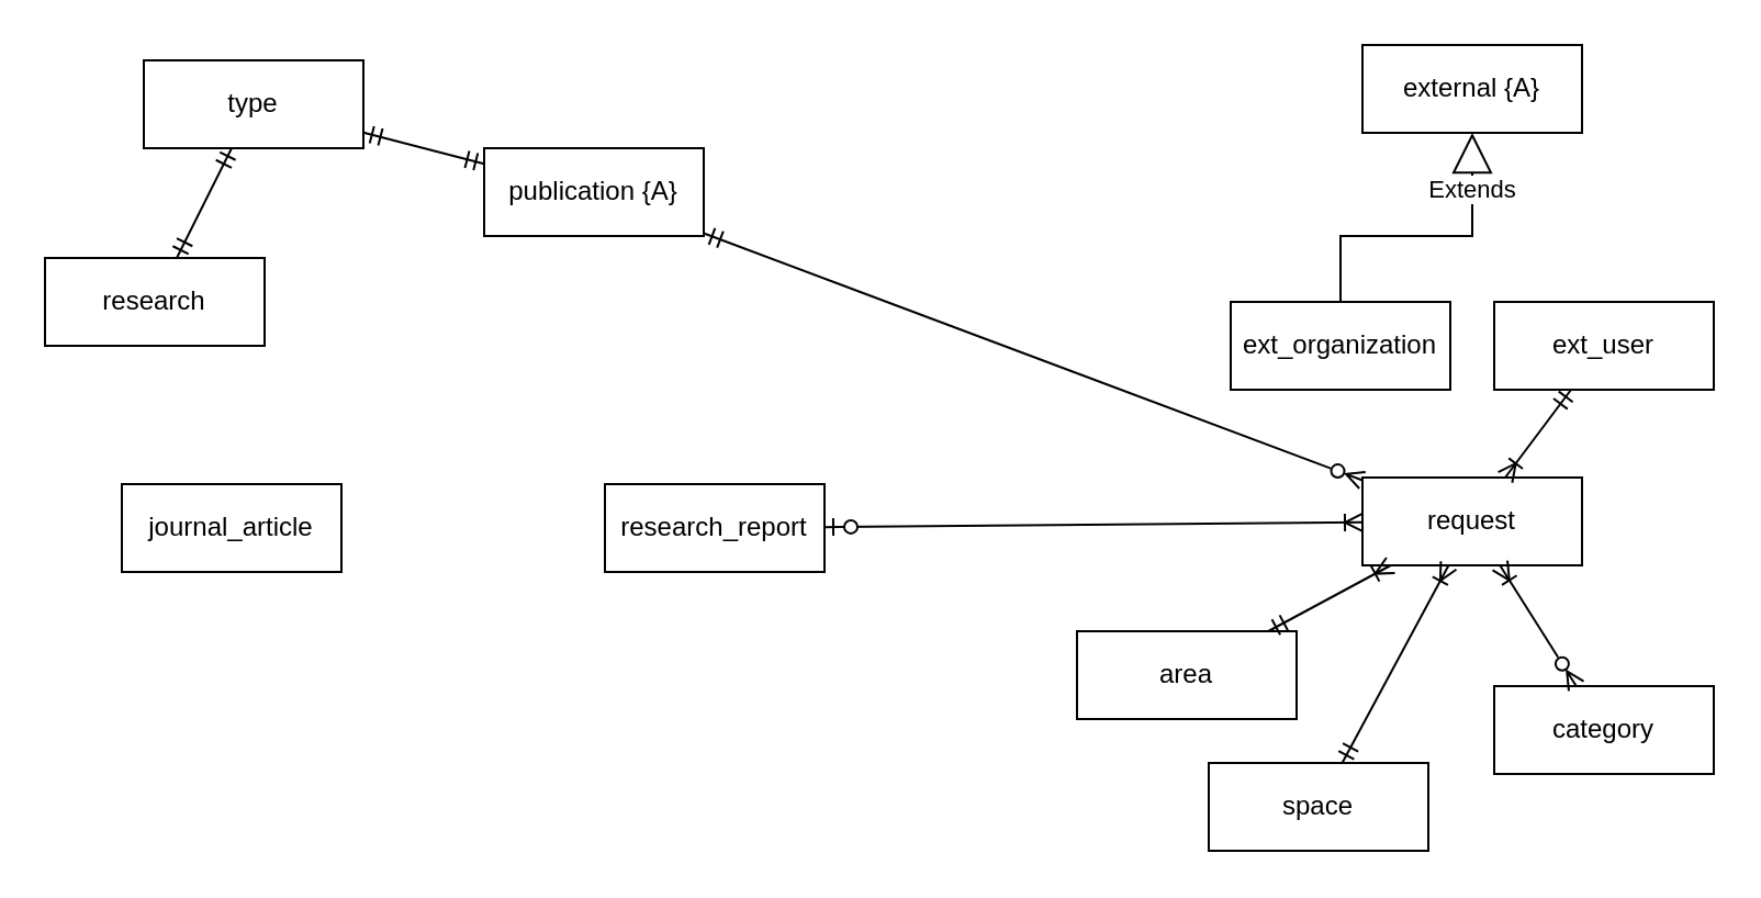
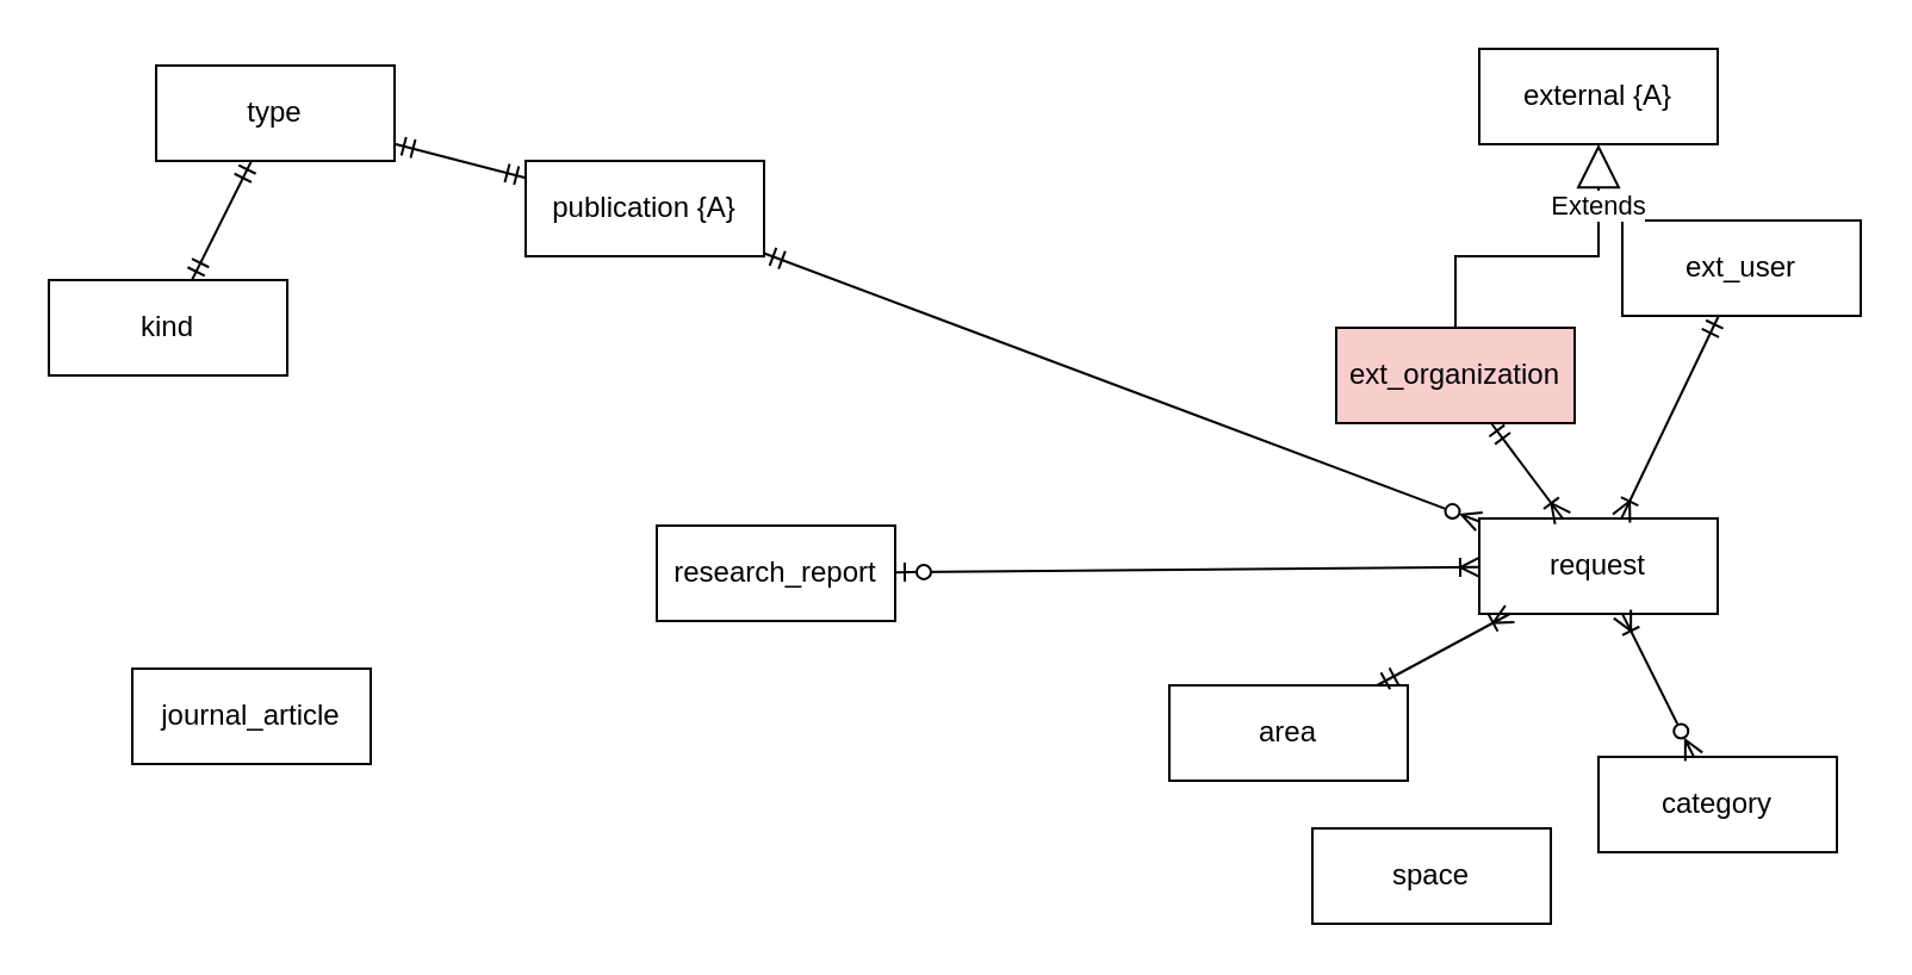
  <mxCell id="0" />
  <mxCell id="1" parent="0" />
  <mxCell id="2" value="publication {A}" style="whiteSpace=wrap;html=1;align=center;" parent="1" vertex="1"><mxGeometry x="220" y="67" width="100" height="40" as="geometry" /></mxCell>
  <mxCell id="3" value="request" style="whiteSpace=wrap;html=1;align=center;" parent="1" vertex="1"><mxGeometry x="620" y="217" width="100" height="40" as="geometry" /></mxCell>
- <mxCell id="4" value="journal_article" style="whiteSpace=wrap;html=1;align=center;" parent="1" vertex="1"><mxGeometry x="55" y="220" width="100" height="40" as="geometry" /></mxCell>
+ <mxCell id="4" value="journal_article" style="whiteSpace=wrap;html=1;align=center;" parent="1" vertex="1"><mxGeometry x="55" y="280" width="100" height="40" as="geometry" /></mxCell>
  <mxCell id="5" value="research_report" style="whiteSpace=wrap;html=1;align=center;" parent="1" vertex="1"><mxGeometry x="275" y="220" width="100" height="40" as="geometry" /></mxCell>
  <mxCell id="6" value="type" style="whiteSpace=wrap;html=1;align=center;" parent="1" vertex="1"><mxGeometry x="65" y="27" width="100" height="40" as="geometry" /></mxCell>
  <mxCell id="7" value="" style="fontSize=12;html=1;endArrow=ERmandOne;startArrow=ERmandOne;rounded=0;" parent="1" source="2" target="6" edge="1"><mxGeometry width="100" height="100" relative="1" as="geometry"><mxPoint x="350" y="207" as="sourcePoint" /><mxPoint x="450" y="107" as="targetPoint" /></mxGeometry></mxCell>
  <mxCell id="8" value="" style="fontSize=12;html=1;endArrow=ERzeroToMany;startArrow=ERmandOne;rounded=0;endFill=0;" parent="1" source="2" target="3" edge="1"><mxGeometry width="100" height="100" relative="1" as="geometry"><mxPoint x="580" y="247" as="sourcePoint" /><mxPoint x="570" y="137" as="targetPoint" /></mxGeometry></mxCell>
- <mxCell id="9" value="ext_user" style="whiteSpace=wrap;html=1;align=center;" parent="1" vertex="1"><mxGeometry x="680" y="137" width="100" height="40" as="geometry" /></mxCell>
- <mxCell id="10" value="ext_organization" style="whiteSpace=wrap;html=1;align=center;" parent="1" vertex="1"><mxGeometry x="560" y="137" width="100" height="40" as="geometry" /></mxCell>
+ <mxCell id="9" value="ext_user" style="whiteSpace=wrap;html=1;align=center;" parent="1" vertex="1"><mxGeometry x="680" y="92" width="100" height="40" as="geometry" /></mxCell>
+ <mxCell id="10" value="ext_organization" style="whiteSpace=wrap;html=1;align=center;fillColor=#f8cecc;" parent="1" vertex="1"><mxGeometry x="560" y="137" width="100" height="40" as="geometry" /></mxCell>
  <mxCell id="11" value="" style="fontSize=12;html=1;endArrow=ERzeroToOne;startArrow=ERoneToMany;rounded=0;startFill=0;" parent="1" source="3" target="5" edge="1"><mxGeometry width="100" height="100" relative="1" as="geometry"><mxPoint x="370" y="437" as="sourcePoint" /><mxPoint x="470" y="337" as="targetPoint" /></mxGeometry></mxCell>
  <mxCell id="12" value="area" style="whiteSpace=wrap;html=1;align=center;" parent="1" vertex="1"><mxGeometry x="490" y="287" width="100" height="40" as="geometry" /></mxCell>
  <mxCell id="13" value="space" style="whiteSpace=wrap;html=1;align=center;" parent="1" vertex="1"><mxGeometry x="550" y="347" width="100" height="40" as="geometry" /></mxCell>
- <mxCell id="14" value="" style="fontSize=12;html=1;endArrow=ERmandOne;startArrow=ERoneToMany;rounded=0;startFill=0;" parent="1" source="3" target="13" edge="1"><mxGeometry width="100" height="100" relative="1" as="geometry"><mxPoint x="634.348" y="457" as="sourcePoint" /><mxPoint x="730" y="317" as="targetPoint" /></mxGeometry></mxCell>
- <mxCell id="15" value="category" style="whiteSpace=wrap;html=1;align=center;" parent="1" vertex="1"><mxGeometry x="680" y="312" width="100" height="40" as="geometry" /></mxCell>
+ <mxCell id="14" value="" style="fontSize=12;html=1;endArrow=ERmandOne;startArrow=ERoneToMany;rounded=0;startFill=0;" parent="1" source="3" target="10" edge="1"><mxGeometry width="100" height="100" relative="1" as="geometry"><mxPoint x="634.348" y="457" as="sourcePoint" /><mxPoint x="730" y="317" as="targetPoint" /></mxGeometry></mxCell>
+ <mxCell id="15" value="category" style="whiteSpace=wrap;html=1;align=center;" parent="1" vertex="1"><mxGeometry x="670" y="317" width="100" height="40" as="geometry" /></mxCell>
  <mxCell id="16" value="" style="fontSize=12;html=1;endArrow=ERmandOne;startArrow=ERoneToMany;rounded=0;startFill=0;" parent="1" source="3" target="12" edge="1"><mxGeometry width="100" height="100" relative="1" as="geometry"><mxPoint x="682.069" y="267" as="sourcePoint" /><mxPoint x="707.931" y="517" as="targetPoint" /></mxGeometry></mxCell>
  <mxCell id="17" value="" style="fontSize=12;html=1;endArrow=ERmandOne;startArrow=ERoneToMany;rounded=0;startFill=0;" parent="1" source="3" target="9" edge="1"><mxGeometry width="100" height="100" relative="1" as="geometry"><mxPoint x="675.652" y="267" as="sourcePoint" /><mxPoint x="634.348" y="457" as="targetPoint" /></mxGeometry></mxCell>
  <mxCell id="18" value="" style="fontSize=12;html=1;endArrow=ERzeroToMany;startArrow=ERoneToMany;rounded=0;startFill=0;endFill=0;" parent="1" source="3" target="15" edge="1"><mxGeometry width="100" height="100" relative="1" as="geometry"><mxPoint x="682.069" y="267" as="sourcePoint" /><mxPoint x="707.931" y="517" as="targetPoint" /></mxGeometry></mxCell>
- <mxCell id="19" value="research" style="whiteSpace=wrap;html=1;align=center;" parent="1" vertex="1"><mxGeometry x="20" y="117" width="100" height="40" as="geometry" /></mxCell>
+ <mxCell id="19" value="kind" style="whiteSpace=wrap;html=1;align=center;" parent="1" vertex="1"><mxGeometry x="20" y="117" width="100" height="40" as="geometry" /></mxCell>
  <mxCell id="20" value="" style="fontSize=12;html=1;endArrow=ERmandOne;startArrow=ERmandOne;rounded=0;" parent="1" source="6" target="19" edge="1"><mxGeometry width="100" height="100" relative="1" as="geometry"><mxPoint x="330" y="87.909" as="sourcePoint" /><mxPoint x="395" y="76.091" as="targetPoint" /></mxGeometry></mxCell>
  <mxCell id="21" value="external {A}" style="whiteSpace=wrap;html=1;align=center;" vertex="1" parent="1"><mxGeometry x="620" y="20" width="100" height="40" as="geometry" /></mxCell>
  <mxCell id="22" value="Extends" style="endArrow=block;endSize=16;endFill=0;html=1;rounded=0;entryX=0.5;entryY=1;entryDx=0;entryDy=0;" edge="1" parent="1" source="10" target="21"><mxGeometry x="0.625" width="160" relative="1" as="geometry"><mxPoint x="530" y="345" as="sourcePoint" /><mxPoint x="585" y="237" as="targetPoint" /><Array as="points"><mxPoint x="610" y="107" /><mxPoint x="670" y="107" /></Array><mxPoint as="offset" /></mxGeometry></mxCell>
